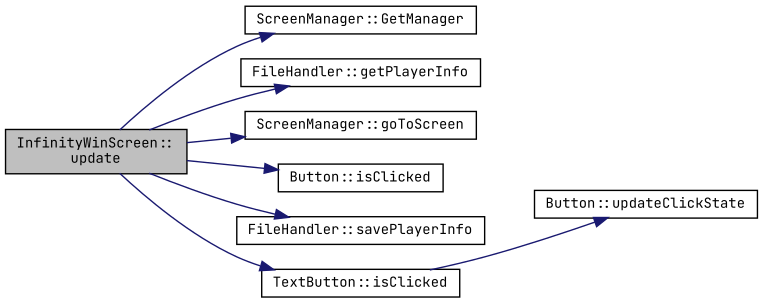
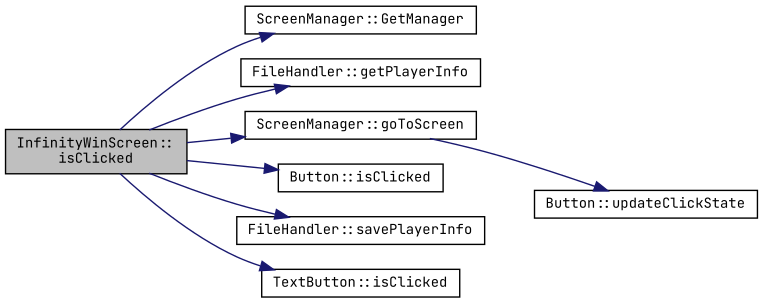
  digraph {
    fontname="JetBrains Mono"
    rankdir=LR
    node [color=black fillcolor=white fontname="JetBrains Mono" fontsize=10 shape=record style=filled]
    edge [color=midnightblue fontname="JetBrains Mono" fontsize=10 labelfontname=Helvetica labelfontsize=10 style=solid]
-   n1 [fillcolor=grey75 fontcolor=black height=0.2 label="InfinityWinScreen::\lupdate" width=0.4]
+   n1 [fillcolor=grey75 fontcolor=black height=0.2 label="InfinityWinScreen::\lisClicked" width=0.4]
    n2 [height=0.2 label="ScreenManager::GetManager" width=0.4]
    n3 [height=0.2 label="FileHandler::getPlayerInfo" width=0.4]
    n4 [height=0.2 label="ScreenManager::goToScreen" width=0.4]
    n5 [height=0.2 label="Button::isClicked" width=0.4]
    n6 [height=0.2 label="FileHandler::savePlayerInfo" width=0.4]
    n7 [height=0.2 label="TextButton::isClicked" width=0.4]
    n8 [height=0.2 label="Button::updateClickState" width=0.4]
    n1 -> n2
    n1 -> n3
    n1 -> n4
    n1 -> n5
    n1 -> n6
    n1 -> n7
-   n7 -> n8
+   n4 -> n8
  }
